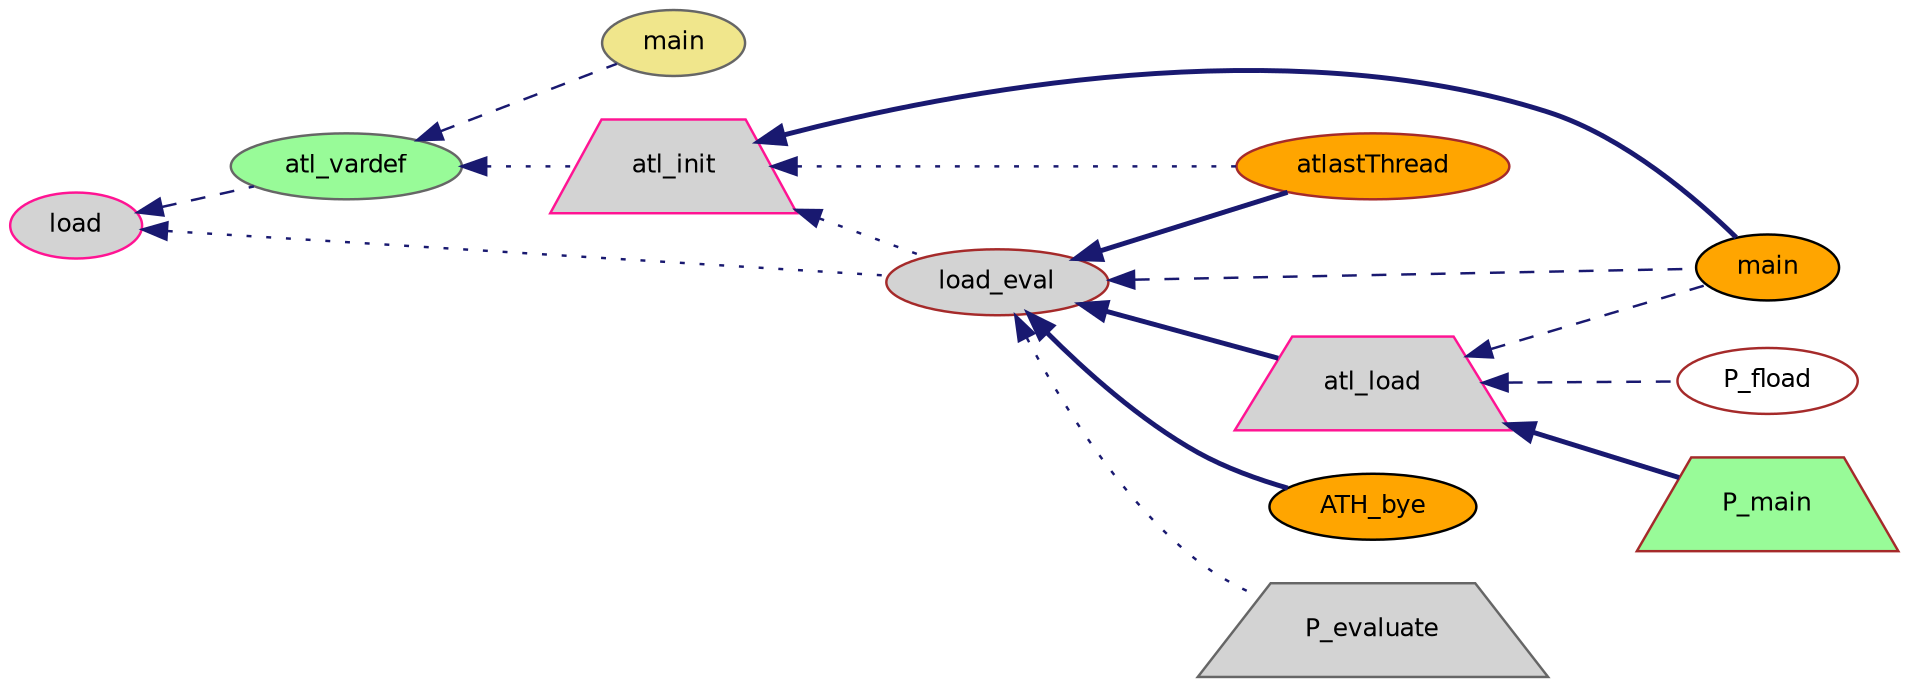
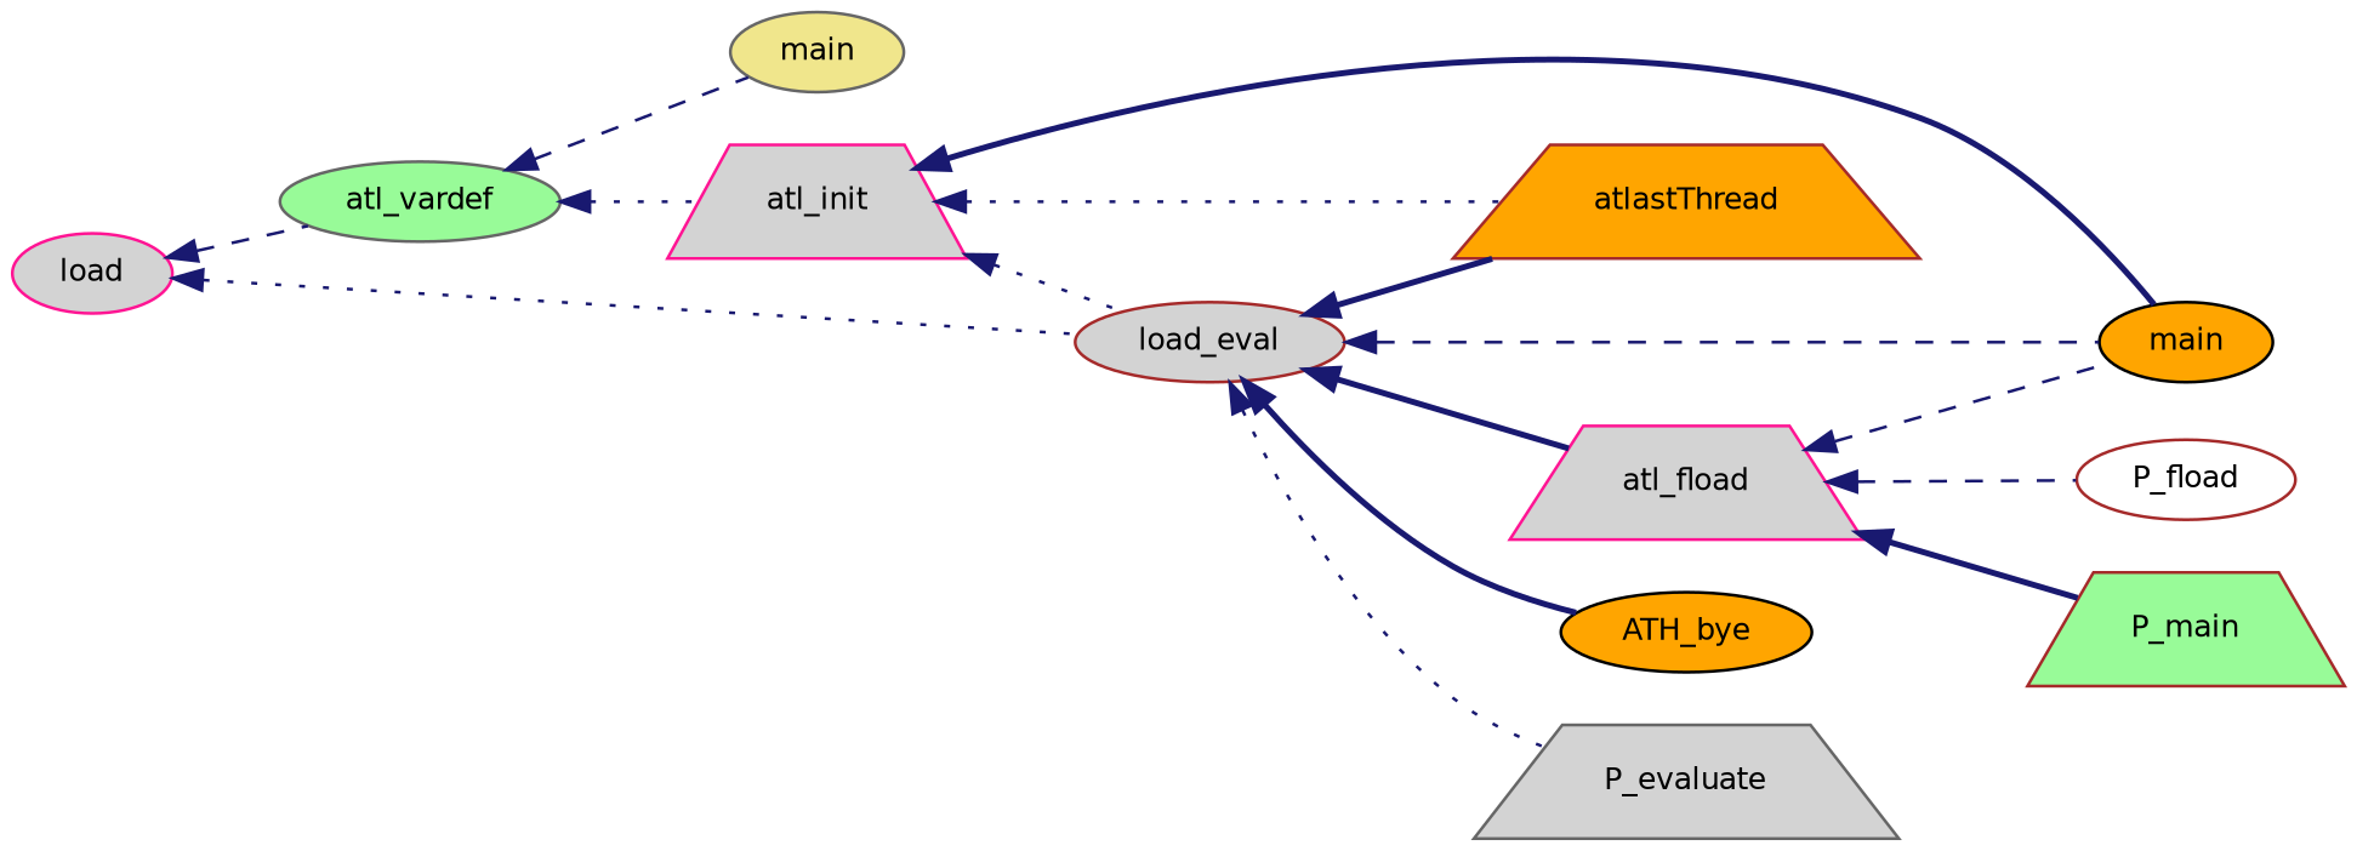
  digraph {
    rankdir=LR
    node [color=brown fillcolor=lightgrey fontname=Helvetica fontsize=10 shape=ellipse style=filled]
    edge [color=midnightblue dir=back fontname=Helvetica fontsize=10 labelfontname=Helvetica labelfontsize=10 style=dashed]
    n1 [color=deeppink fontcolor=black height=0.2 label=load width=0.4]
    n2 [color=gray40 fillcolor=palegreen height=0.2 label=atl_vardef width=0.4]
    n3 [height=0.2 label=load_eval width=0.4]
    n4 [color=deeppink height=0.2 label=atl_init shape=trapezium width=0.4]
    n5 [color=gray40 fillcolor=khaki height=0.2 label=main width=0.4]
    n6 [color=black fillcolor=orange height=0.2 label=main width=0.4]
-   n7 [fillcolor=orange height=0.2 label=atlastThread width=0.4]
+   n7 [fillcolor=orange height=0.2 label=atlastThread shape=trapezium width=0.4]
    n8 [color=black fillcolor=orange height=0.2 label=ATH_bye width=0.4]
    n9 [color=gray40 height=0.2 label=P_evaluate shape=trapezium width=0.4]
-   n10 [color=deeppink height=0.2 label=atl_load shape=trapezium width=0.4]
+   n10 [color=deeppink height=0.2 label=atl_fload shape=trapezium width=0.4]
    n11 [fillcolor=white height=0.2 label=P_fload width=0.4]
    n12 [fillcolor=palegreen height=0.2 label=P_main shape=trapezium width=0.4]
    n1 -> n2
    n1 -> n3 [style=dotted]
    n2 -> n4 [style=dotted]
    n2 -> n5
    n3 -> n6
    n3 -> n7 [style=bold]
    n3 -> n8 [style=bold]
    n3 -> n9 [style=dotted]
    n3 -> n10 [style=bold]
    n4 -> n3 [style=dotted]
    n4 -> n6 [style=bold]
    n4 -> n7 [style=dotted]
    n10 -> n6
    n10 -> n11
    n10 -> n12 [style=bold]
  }
